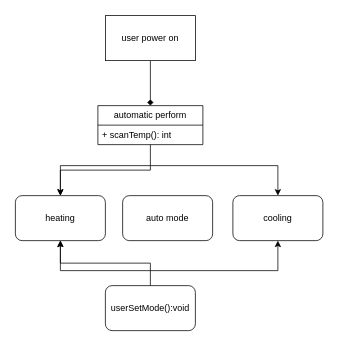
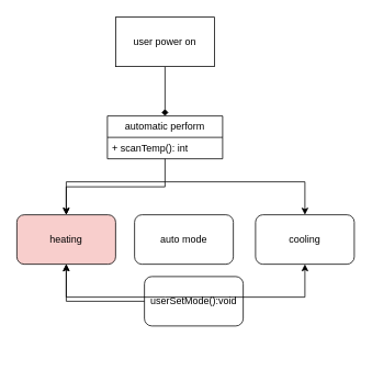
  <mxCell id="0" />
  <mxCell id="1" parent="0" />
  <mxCell id="2" style="edgeStyle=orthogonalEdgeStyle;rounded=0;orthogonalLoop=1;jettySize=auto;html=1;entryX=0.5;entryY=0;entryDx=0;entryDy=0;endArrow=diamond;" edge="1" parent="1" source="3" target="4"><mxGeometry relative="1" as="geometry" /></mxCell>
  <mxCell id="3" value="user power on" style="rounded=0;whiteSpace=wrap;html=1;" vertex="1" parent="1"><mxGeometry x="140" y="20" width="120" height="60" as="geometry" /></mxCell>
  <mxCell id="4" value="automatic perform" style="swimlane;fontStyle=0;childLayout=stackLayout;horizontal=1;startSize=26;fillColor=none;horizontalStack=0;resizeParent=1;resizeParentMax=0;resizeLast=0;collapsible=1;marginBottom=0;whiteSpace=wrap;html=1;" vertex="1" parent="1"><mxGeometry x="130" y="140" width="140" height="52" as="geometry" /></mxCell>
  <mxCell id="5" value="+ scanTemp(): int" style="text;strokeColor=none;fillColor=none;align=left;verticalAlign=top;spacingLeft=4;spacingRight=4;overflow=hidden;rotatable=0;points=[[0,0.5],[1,0.5]];portConstraint=eastwest;whiteSpace=wrap;html=1;" vertex="1" parent="4"><mxGeometry y="26" width="140" height="26" as="geometry" /></mxCell>
- <mxCell id="6" value="heating" style="rounded=1;whiteSpace=wrap;html=1;" vertex="1" parent="1"><mxGeometry x="20" y="260" width="120" height="60" as="geometry" /></mxCell>
+ <mxCell id="6" value="heating" style="rounded=1;whiteSpace=wrap;html=1;fillColor=#f8cecc;" vertex="1" parent="1"><mxGeometry x="20" y="260" width="120" height="60" as="geometry" /></mxCell>
  <mxCell id="7" value="cooling" style="rounded=1;whiteSpace=wrap;html=1;" vertex="1" parent="1"><mxGeometry x="310" y="260" width="120" height="60" as="geometry" /></mxCell>
  <mxCell id="8" value="auto mode" style="rounded=1;whiteSpace=wrap;html=1;" vertex="1" parent="1"><mxGeometry x="163" y="260" width="120" height="60" as="geometry" /></mxCell>
  <mxCell id="9" style="edgeStyle=orthogonalEdgeStyle;rounded=0;orthogonalLoop=1;jettySize=auto;html=1;" edge="1" parent="1" source="4" target="6"><mxGeometry relative="1" as="geometry" /></mxCell>
  <mxCell id="10" value="" style="endArrow=classic;html=1;rounded=0;entryX=0.5;entryY=0;entryDx=0;entryDy=0;" edge="1" parent="1" target="7"><mxGeometry width="50" height="50" relative="1" as="geometry"><mxPoint x="200" y="220" as="sourcePoint" /><mxPoint x="260" y="210" as="targetPoint" /><Array as="points"><mxPoint x="370" y="220" /></Array></mxGeometry></mxCell>
  <mxCell id="11" value="" style="endArrow=classic;html=1;rounded=0;entryX=0.5;entryY=0;entryDx=0;entryDy=0;" edge="1" parent="1" target="6"><mxGeometry width="50" height="50" relative="1" as="geometry"><mxPoint x="200" y="220" as="sourcePoint" /><mxPoint x="260" y="210" as="targetPoint" /><Array as="points"><mxPoint x="80" y="220" /></Array></mxGeometry></mxCell>
- <mxCell id="12" value="userSetMode():void" style="rounded=1;whiteSpace=wrap;html=1;" vertex="1" parent="1"><mxGeometry x="140" y="380" width="120" height="60" as="geometry" /></mxCell>
+ <mxCell id="12" value="userSetMode():void" style="rounded=1;whiteSpace=wrap;html=1;" vertex="1" parent="1"><mxGeometry x="175" y="335" width="120" height="60" as="geometry" /></mxCell>
  <mxCell id="13" style="edgeStyle=orthogonalEdgeStyle;rounded=0;orthogonalLoop=1;jettySize=auto;html=1;" edge="1" parent="1" source="12" target="6"><mxGeometry relative="1" as="geometry" /></mxCell>
  <mxCell id="14" value="" style="endArrow=classic;html=1;rounded=0;entryX=0.5;entryY=1;entryDx=0;entryDy=0;" edge="1" parent="1" target="7"><mxGeometry width="50" height="50" relative="1" as="geometry"><mxPoint x="200" y="360" as="sourcePoint" /><mxPoint x="260" y="290" as="targetPoint" /><Array as="points"><mxPoint x="370" y="360" /></Array></mxGeometry></mxCell>
  <mxCell id="15" value="" style="endArrow=classic;html=1;rounded=0;entryX=0.5;entryY=1;entryDx=0;entryDy=0;" edge="1" parent="1" target="6"><mxGeometry width="50" height="50" relative="1" as="geometry"><mxPoint x="200" y="360" as="sourcePoint" /><mxPoint x="260" y="290" as="targetPoint" /><Array as="points"><mxPoint x="80" y="360" /></Array></mxGeometry></mxCell>
